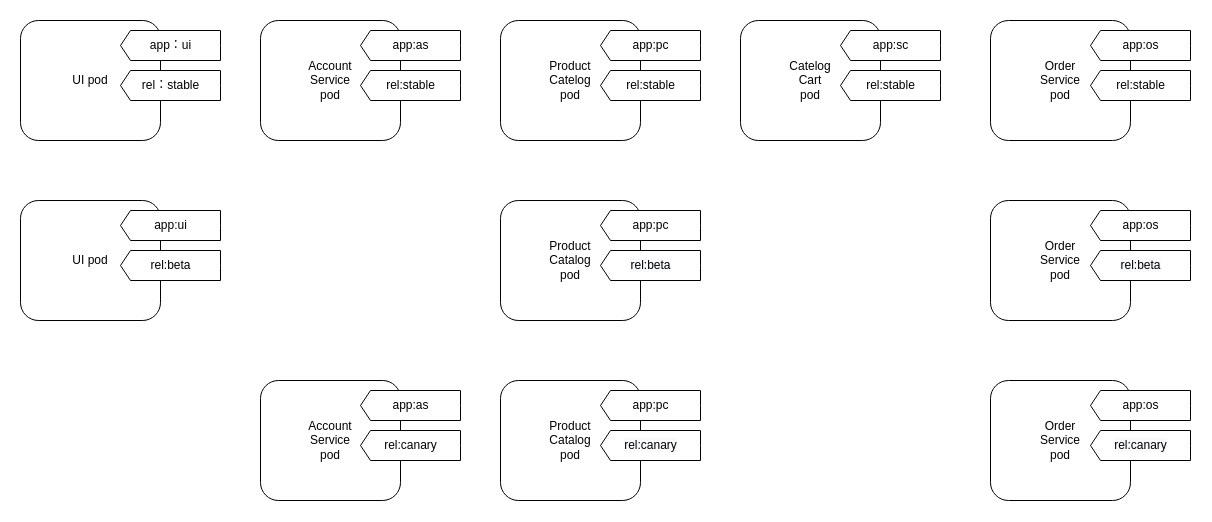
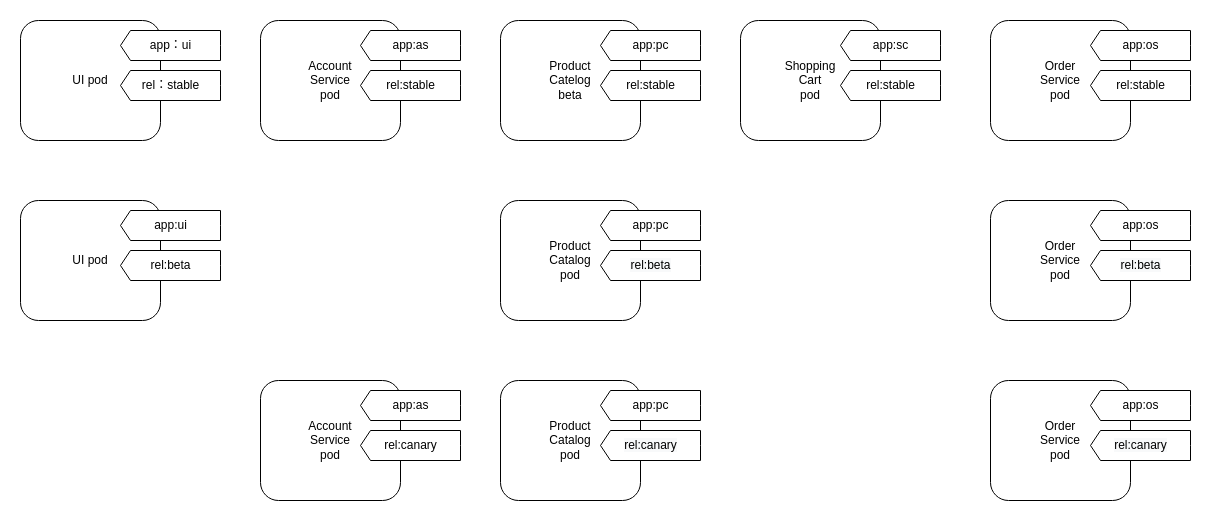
  <mxCell id="0" />
  <mxCell id="1" parent="0" />
  <mxCell id="2" value="UI pod" style="rounded=1;whiteSpace=wrap;html=1;" vertex="1" parent="1"><mxGeometry x="20" y="20" width="140" height="120" as="geometry" /></mxCell>
  <mxCell id="3" value="app：ui" style="html=1;shadow=0;dashed=0;align=center;verticalAlign=middle;shape=mxgraph.arrows2.arrow;dy=0;dx=10;notch=0;rotation=0;direction=west;" vertex="1" parent="1"><mxGeometry x="120" y="30" width="100" height="30" as="geometry" /></mxCell>
  <mxCell id="4" value="rel：stable" style="shadow=0;dashed=0;align=center;verticalAlign=middle;shape=mxgraph.arrows2.arrow;dy=0;dx=10;notch=0;rotation=0;gradientColor=none;gradientDirection=south;html=1;horizontal=1;direction=west;" vertex="1" parent="1"><mxGeometry x="120" y="70" width="100" height="30" as="geometry" /></mxCell>
  <mxCell id="5" value="Account&lt;br&gt;Service&lt;br&gt;pod" style="rounded=1;whiteSpace=wrap;html=1;" vertex="1" parent="1"><mxGeometry x="260" y="20" width="140" height="120" as="geometry" /></mxCell>
  <mxCell id="6" value="app:as" style="html=1;shadow=0;dashed=0;align=center;verticalAlign=middle;shape=mxgraph.arrows2.arrow;dy=0;dx=10;notch=0;rotation=0;direction=west;" vertex="1" parent="1"><mxGeometry x="360" y="30" width="100" height="30" as="geometry" /></mxCell>
  <mxCell id="7" value="rel:stable" style="html=1;shadow=0;dashed=0;align=center;verticalAlign=middle;shape=mxgraph.arrows2.arrow;dy=0;dx=10;notch=0;rotation=0;direction=west;" vertex="1" parent="1"><mxGeometry x="360" y="70" width="100" height="30" as="geometry" /></mxCell>
- <mxCell id="8" value="Product&lt;br&gt;Catelog&lt;br&gt;pod" style="rounded=1;whiteSpace=wrap;html=1;" vertex="1" parent="1"><mxGeometry x="500" y="20" width="140" height="120" as="geometry" /></mxCell>
+ <mxCell id="8" value="Product&lt;br&gt;Catelog&lt;br&gt;beta" style="rounded=1;whiteSpace=wrap;html=1;" vertex="1" parent="1"><mxGeometry x="500" y="20" width="140" height="120" as="geometry" /></mxCell>
  <mxCell id="9" value="app:pc" style="html=1;shadow=0;dashed=0;align=center;verticalAlign=middle;shape=mxgraph.arrows2.arrow;dy=0;dx=10;notch=0;rotation=0;direction=west;" vertex="1" parent="1"><mxGeometry x="600" y="30" width="100" height="30" as="geometry" /></mxCell>
  <mxCell id="10" value="rel:stable" style="html=1;shadow=0;dashed=0;align=center;verticalAlign=middle;shape=mxgraph.arrows2.arrow;dy=0;dx=10;notch=0;rotation=0;direction=west;" vertex="1" parent="1"><mxGeometry x="600" y="70" width="100" height="30" as="geometry" /></mxCell>
- <mxCell id="11" value="Catelog&lt;br&gt;Cart&lt;br&gt;pod" style="rounded=1;whiteSpace=wrap;html=1;" vertex="1" parent="1"><mxGeometry x="740" y="20" width="140" height="120" as="geometry" /></mxCell>
+ <mxCell id="11" value="Shopping&lt;br&gt;Cart&lt;br&gt;pod" style="rounded=1;whiteSpace=wrap;html=1;" vertex="1" parent="1"><mxGeometry x="740" y="20" width="140" height="120" as="geometry" /></mxCell>
  <mxCell id="12" value="app:sc" style="html=1;shadow=0;dashed=0;align=center;verticalAlign=middle;shape=mxgraph.arrows2.arrow;dy=0;dx=10;notch=0;rotation=0;direction=west;" vertex="1" parent="1"><mxGeometry x="840" y="30" width="100" height="30" as="geometry" /></mxCell>
  <mxCell id="13" value="rel:stable" style="html=1;shadow=0;dashed=0;align=center;verticalAlign=middle;shape=mxgraph.arrows2.arrow;dy=0;dx=10;notch=0;rotation=0;direction=west;" vertex="1" parent="1"><mxGeometry x="840" y="70" width="100" height="30" as="geometry" /></mxCell>
  <mxCell id="14" value="Order&lt;br&gt;Service&lt;br&gt;pod" style="rounded=1;whiteSpace=wrap;html=1;" vertex="1" parent="1"><mxGeometry x="990" y="20" width="140" height="120" as="geometry" /></mxCell>
  <mxCell id="15" value="app:os" style="html=1;shadow=0;dashed=0;align=center;verticalAlign=middle;shape=mxgraph.arrows2.arrow;dy=0;dx=10;notch=0;rotation=0;direction=west;" vertex="1" parent="1"><mxGeometry x="1090" y="30" width="100" height="30" as="geometry" /></mxCell>
  <mxCell id="16" value="rel:stable" style="html=1;shadow=0;dashed=0;align=center;verticalAlign=middle;shape=mxgraph.arrows2.arrow;dy=0;dx=10;notch=0;rotation=0;direction=west;" vertex="1" parent="1"><mxGeometry x="1090" y="70" width="100" height="30" as="geometry" /></mxCell>
  <mxCell id="17" value="UI pod" style="rounded=1;whiteSpace=wrap;html=1;" vertex="1" parent="1"><mxGeometry x="20" y="200" width="140" height="120" as="geometry" /></mxCell>
  <mxCell id="18" value="app:ui" style="html=1;shadow=0;dashed=0;align=center;verticalAlign=middle;shape=mxgraph.arrows2.arrow;dy=0;dx=10;notch=0;rotation=0;direction=west;" vertex="1" parent="1"><mxGeometry x="120" y="210" width="100" height="30" as="geometry" /></mxCell>
  <mxCell id="19" value="rel:beta" style="html=1;shadow=0;dashed=0;align=center;verticalAlign=middle;shape=mxgraph.arrows2.arrow;dy=0;dx=10;notch=0;rotation=0;direction=west;" vertex="1" parent="1"><mxGeometry x="120" y="250" width="100" height="30" as="geometry" /></mxCell>
  <mxCell id="20" value="Account&lt;br&gt;Service&lt;br&gt;pod" style="rounded=1;whiteSpace=wrap;html=1;" vertex="1" parent="1"><mxGeometry x="260" y="380" width="140" height="120" as="geometry" /></mxCell>
  <mxCell id="21" value="app:as" style="html=1;shadow=0;dashed=0;align=center;verticalAlign=middle;shape=mxgraph.arrows2.arrow;dy=0;dx=10;notch=0;rotation=0;direction=west;" vertex="1" parent="1"><mxGeometry x="360" y="390" width="100" height="30" as="geometry" /></mxCell>
  <mxCell id="22" value="rel:canary" style="html=1;shadow=0;dashed=0;align=center;verticalAlign=middle;shape=mxgraph.arrows2.arrow;dy=0;dx=10;notch=0;rotation=0;direction=west;" vertex="1" parent="1"><mxGeometry x="360" y="430" width="100" height="30" as="geometry" /></mxCell>
  <mxCell id="23" value="Product&lt;br&gt;Catalog&lt;br&gt;pod" style="rounded=1;whiteSpace=wrap;html=1;" vertex="1" parent="1"><mxGeometry x="500" y="380" width="140" height="120" as="geometry" /></mxCell>
  <mxCell id="24" value="app:pc" style="html=1;shadow=0;dashed=0;align=center;verticalAlign=middle;shape=mxgraph.arrows2.arrow;dy=0;dx=10;notch=0;rotation=0;direction=west;" vertex="1" parent="1"><mxGeometry x="600" y="390" width="100" height="30" as="geometry" /></mxCell>
  <mxCell id="25" value="&lt;span style=&quot;background-color: rgb(248 , 249 , 250)&quot;&gt;rel:canary&lt;/span&gt;" style="html=1;shadow=0;dashed=0;align=center;verticalAlign=middle;shape=mxgraph.arrows2.arrow;dy=0;dx=10;notch=0;rotation=0;direction=west;" vertex="1" parent="1"><mxGeometry x="600" y="430" width="100" height="30" as="geometry" /></mxCell>
  <mxCell id="26" value="Order&lt;br&gt;Service&lt;br&gt;pod" style="rounded=1;whiteSpace=wrap;html=1;" vertex="1" parent="1"><mxGeometry x="990" y="380" width="140" height="120" as="geometry" /></mxCell>
  <mxCell id="27" value="app:os" style="html=1;shadow=0;dashed=0;align=center;verticalAlign=middle;shape=mxgraph.arrows2.arrow;dy=0;dx=10;notch=0;rotation=0;direction=west;" vertex="1" parent="1"><mxGeometry x="1090" y="390" width="100" height="30" as="geometry" /></mxCell>
  <mxCell id="28" value="&lt;span style=&quot;background-color: rgb(248 , 249 , 250)&quot;&gt;rel:canary&lt;/span&gt;" style="html=1;shadow=0;dashed=0;align=center;verticalAlign=middle;shape=mxgraph.arrows2.arrow;dy=0;dx=10;notch=0;rotation=0;direction=west;" vertex="1" parent="1"><mxGeometry x="1090" y="430" width="100" height="30" as="geometry" /></mxCell>
  <mxCell id="29" value="Product&lt;br&gt;Catalog&lt;br&gt;pod" style="rounded=1;whiteSpace=wrap;html=1;" vertex="1" parent="1"><mxGeometry x="500" y="200" width="140" height="120" as="geometry" /></mxCell>
  <mxCell id="30" value="app:pc" style="html=1;shadow=0;dashed=0;align=center;verticalAlign=middle;shape=mxgraph.arrows2.arrow;dy=0;dx=10;notch=0;rotation=0;direction=west;" vertex="1" parent="1"><mxGeometry x="600" y="210" width="100" height="30" as="geometry" /></mxCell>
  <mxCell id="31" value="&lt;span style=&quot;background-color: rgb(248 , 249 , 250)&quot;&gt;rel:beta&lt;/span&gt;" style="html=1;shadow=0;dashed=0;align=center;verticalAlign=middle;shape=mxgraph.arrows2.arrow;dy=0;dx=10;notch=0;rotation=0;direction=west;" vertex="1" parent="1"><mxGeometry x="600" y="250" width="100" height="30" as="geometry" /></mxCell>
  <mxCell id="32" value="Order&lt;br&gt;Service&lt;br&gt;pod" style="rounded=1;whiteSpace=wrap;html=1;" vertex="1" parent="1"><mxGeometry x="990" y="200" width="140" height="120" as="geometry" /></mxCell>
  <mxCell id="33" value="app:os" style="html=1;shadow=0;dashed=0;align=center;verticalAlign=middle;shape=mxgraph.arrows2.arrow;dy=0;dx=10;notch=0;rotation=0;direction=west;" vertex="1" parent="1"><mxGeometry x="1090" y="210" width="100" height="30" as="geometry" /></mxCell>
  <mxCell id="34" value="&lt;span style=&quot;background-color: rgb(248 , 249 , 250)&quot;&gt;rel:beta&lt;/span&gt;" style="html=1;shadow=0;dashed=0;align=center;verticalAlign=middle;shape=mxgraph.arrows2.arrow;dy=0;dx=10;notch=0;rotation=0;direction=west;" vertex="1" parent="1"><mxGeometry x="1090" y="250" width="100" height="30" as="geometry" /></mxCell>
